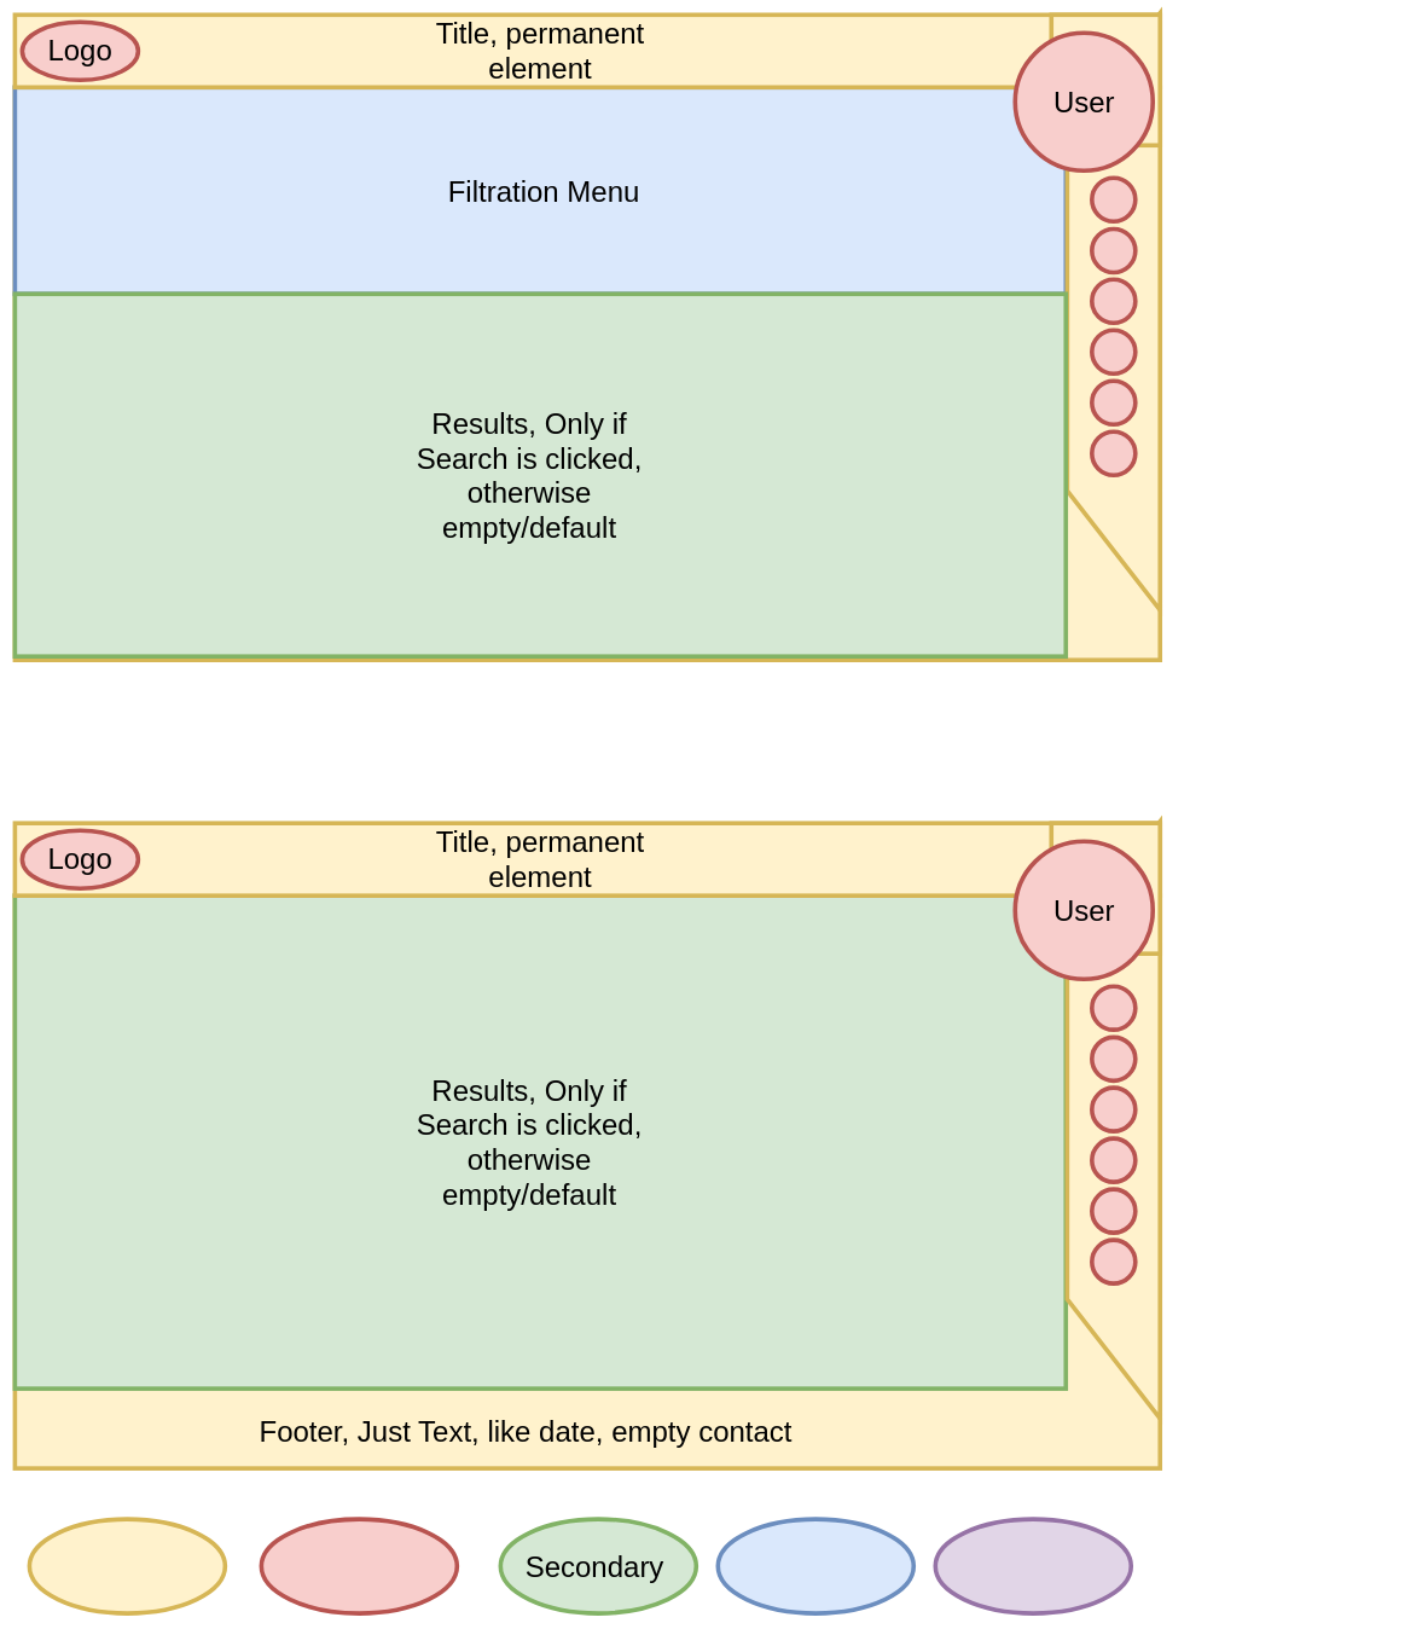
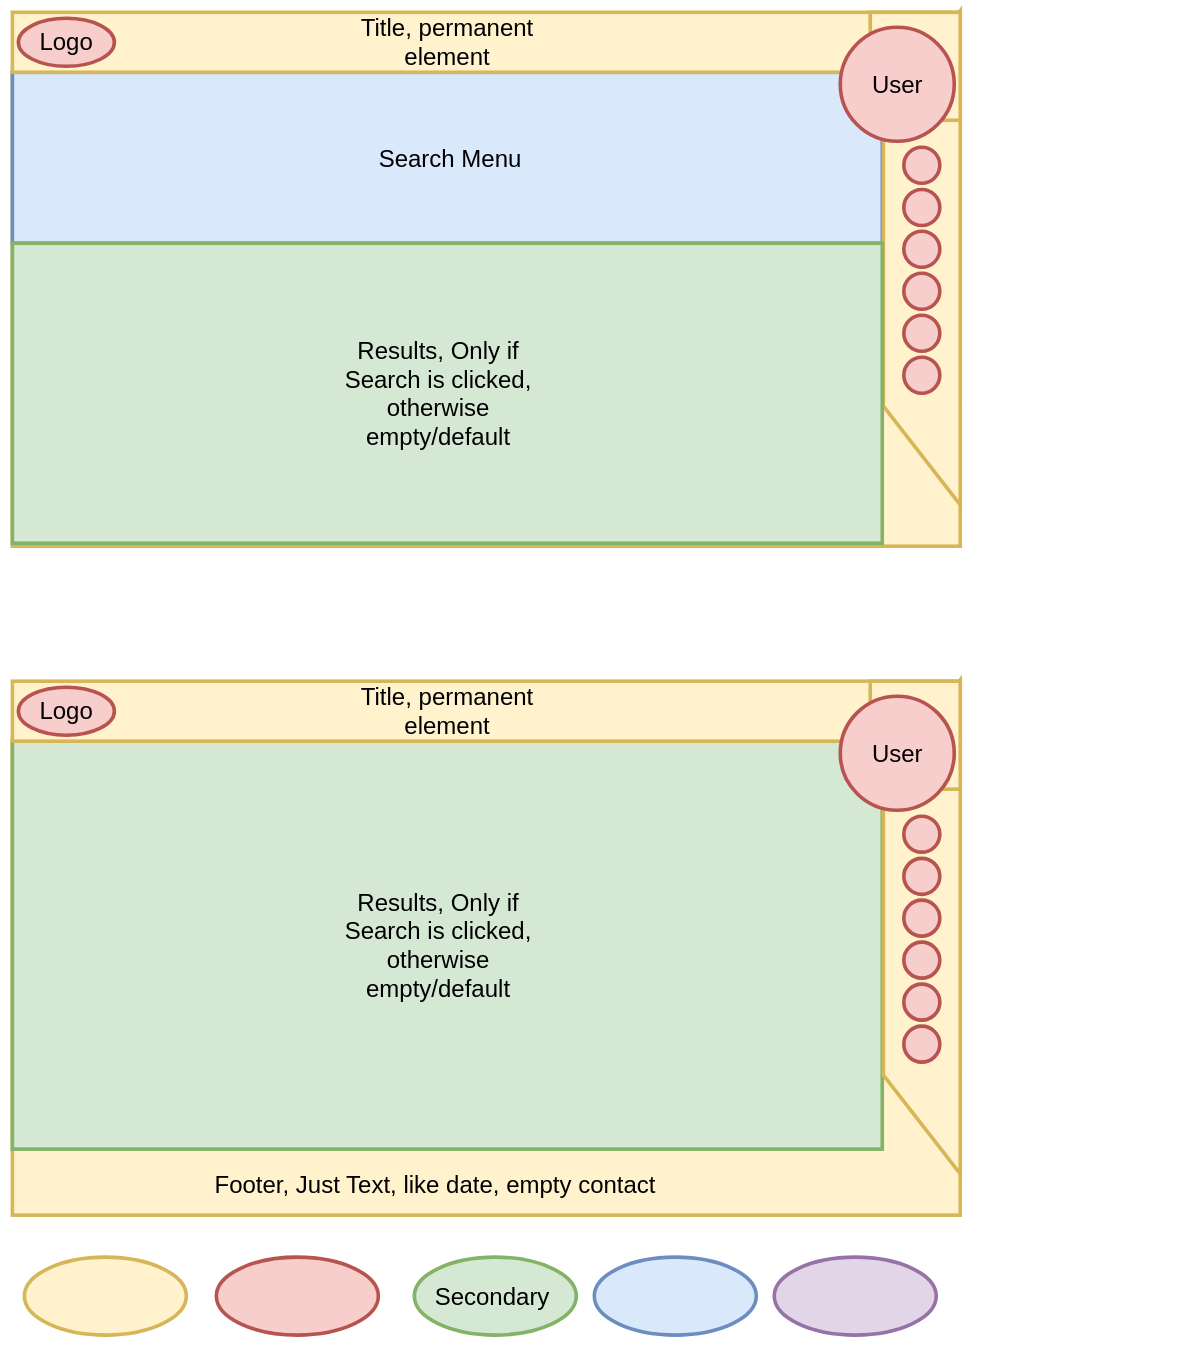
  <mxCell id="0" />
  <mxCell id="1" parent="0" />
  <mxCell id="2" value="" style="rounded=0;whiteSpace=wrap;html=1;strokeWidth=6;fillColor=#fff2cc;strokeColor=#d6b656;" vertex="1" parent="1"><mxGeometry x="20" y="1235" width="1580" height="790" as="geometry" /></mxCell>
  <mxCell id="3" value="" style="rounded=0;whiteSpace=wrap;html=1;strokeWidth=6;fillColor=#d5e8d4;strokeColor=#82b366;" vertex="1" parent="1"><mxGeometry x="20" y="1235" width="1450" height="680" as="geometry" /></mxCell>
  <mxCell id="4" value="" style="rounded=0;whiteSpace=wrap;html=1;strokeWidth=6;fillColor=#fff2cc;strokeColor=#d6b656;" vertex="1" parent="1"><mxGeometry x="20" y="120" width="1580" height="790" as="geometry" /></mxCell>
  <mxCell id="5" value="" style="rounded=0;whiteSpace=wrap;html=1;strokeWidth=6;fillColor=#dae8fc;strokeColor=#6c8ebf;" vertex="1" parent="1"><mxGeometry x="20" y="120" width="1450" height="285" as="geometry" /></mxCell>
  <mxCell id="6" value="" style="rounded=0;whiteSpace=wrap;html=1;strokeWidth=6;fillColor=#fff2cc;strokeColor=#d6b656;" vertex="1" parent="1"><mxGeometry x="20" y="20" width="1580" height="100" as="geometry" /></mxCell>
  <mxCell id="7" value="" style="shape=trapezoid;perimeter=trapezoidPerimeter;whiteSpace=wrap;html=1;rotation=-90;strokeWidth=6;fillColor=#fff2cc;strokeColor=#d6b656;" vertex="1" parent="1"><mxGeometry x="1124.06" y="365.32" width="823.75" height="128.13" as="geometry" /></mxCell>
  <mxCell id="8" value="" style="rounded=0;whiteSpace=wrap;html=1;direction=south;strokeWidth=6;fillColor=#fff2cc;strokeColor=#d6b656;" vertex="1" parent="1"><mxGeometry x="1450" y="20" width="150" height="180" as="geometry" /></mxCell>
  <mxCell id="9" value="" style="ellipse;whiteSpace=wrap;html=1;aspect=fixed;strokeWidth=6;fillColor=#f8cecc;strokeColor=#b85450;" vertex="1" parent="1"><mxGeometry x="1400" y="45" width="190" height="190" as="geometry" /></mxCell>
  <mxCell id="10" value="" style="ellipse;whiteSpace=wrap;html=1;aspect=fixed;strokeWidth=6;fillColor=#f8cecc;strokeColor=#b85450;" vertex="1" parent="1"><mxGeometry x="1505.93" y="245" width="60" height="60" as="geometry" /></mxCell>
  <mxCell id="11" value="" style="ellipse;whiteSpace=wrap;html=1;aspect=fixed;strokeWidth=6;fillColor=#f8cecc;strokeColor=#b85450;" vertex="1" parent="1"><mxGeometry x="1505.93" y="315.32" width="60" height="60" as="geometry" /></mxCell>
  <mxCell id="12" value="" style="ellipse;whiteSpace=wrap;html=1;aspect=fixed;strokeWidth=6;fillColor=#f8cecc;strokeColor=#b85450;" vertex="1" parent="1"><mxGeometry x="1505.93" y="385" width="60" height="60" as="geometry" /></mxCell>
  <mxCell id="13" value="" style="ellipse;whiteSpace=wrap;html=1;aspect=fixed;strokeWidth=6;fillColor=#f8cecc;strokeColor=#b85450;" vertex="1" parent="1"><mxGeometry x="1505.93" y="455" width="60" height="60" as="geometry" /></mxCell>
  <mxCell id="14" value="" style="ellipse;whiteSpace=wrap;html=1;aspect=fixed;strokeWidth=6;fillColor=#f8cecc;strokeColor=#b85450;" vertex="1" parent="1"><mxGeometry x="1505.93" y="525" width="60" height="60" as="geometry" /></mxCell>
  <mxCell id="15" value="" style="ellipse;whiteSpace=wrap;html=1;aspect=fixed;strokeWidth=6;fillColor=#f8cecc;strokeColor=#b85450;" vertex="1" parent="1"><mxGeometry x="1505.93" y="595" width="60" height="60" as="geometry" /></mxCell>
  <mxCell id="16" value="" style="ellipse;whiteSpace=wrap;html=1;strokeWidth=6;fillColor=#f8cecc;strokeColor=#b85450;" vertex="1" parent="1"><mxGeometry x="30" y="30" width="160" height="80" as="geometry" /></mxCell>
  <mxCell id="17" value="" style="rounded=0;whiteSpace=wrap;html=1;strokeWidth=6;fillColor=#d5e8d4;strokeColor=#82b366;" vertex="1" parent="1"><mxGeometry x="20" y="405" width="1450" height="500" as="geometry" /></mxCell>
- <mxCell id="18" value="Filtration Menu" style="text;html=1;strokeColor=none;fillColor=none;align=center;verticalAlign=middle;whiteSpace=wrap;rounded=0;fontSize=40;" vertex="1" parent="1"><mxGeometry x="550" y="223.75" width="400" height="77.5" as="geometry" /></mxCell>
+ <mxCell id="18" value="Search Menu" style="text;html=1;strokeColor=none;fillColor=none;align=center;verticalAlign=middle;whiteSpace=wrap;rounded=0;fontSize=40;" vertex="1" parent="1"><mxGeometry x="550" y="223.75" width="400" height="77.5" as="geometry" /></mxCell>
  <mxCell id="19" value="Results, Only if Search is clicked, otherwise empty/default" style="text;html=1;strokeColor=none;fillColor=none;align=center;verticalAlign=middle;whiteSpace=wrap;rounded=0;fontSize=40;" vertex="1" parent="1"><mxGeometry x="530" y="616.25" width="400" height="77.5" as="geometry" /></mxCell>
  <mxCell id="20" value="Logo" style="text;html=1;strokeColor=none;fillColor=none;align=center;verticalAlign=middle;whiteSpace=wrap;rounded=0;fontSize=40;" vertex="1" parent="1"><mxGeometry x="50" y="30" width="120" height="77.5" as="geometry" /></mxCell>
  <mxCell id="21" value="Title, permanent element" style="text;html=1;strokeColor=none;fillColor=none;align=center;verticalAlign=middle;whiteSpace=wrap;rounded=0;fontSize=40;" vertex="1" parent="1"><mxGeometry x="545" y="30" width="400" height="77.5" as="geometry" /></mxCell>
  <mxCell id="22" value="User" style="text;html=1;strokeColor=none;fillColor=none;align=center;verticalAlign=middle;whiteSpace=wrap;rounded=0;fontSize=40;" vertex="1" parent="1"><mxGeometry x="1422.5" y="101.25" width="145" height="77.5" as="geometry" /></mxCell>
  <mxCell id="23" value="" style="rounded=0;whiteSpace=wrap;html=1;strokeWidth=6;fillColor=#fff2cc;strokeColor=#d6b656;" vertex="1" parent="1"><mxGeometry x="20" y="1135" width="1580" height="100" as="geometry" /></mxCell>
  <mxCell id="24" value="" style="shape=trapezoid;perimeter=trapezoidPerimeter;whiteSpace=wrap;html=1;rotation=-90;strokeWidth=6;fillColor=#fff2cc;strokeColor=#d6b656;" vertex="1" parent="1"><mxGeometry x="1124.06" y="1480.32" width="823.75" height="128.13" as="geometry" /></mxCell>
  <mxCell id="25" value="" style="rounded=0;whiteSpace=wrap;html=1;direction=south;strokeWidth=6;fillColor=#fff2cc;strokeColor=#d6b656;" vertex="1" parent="1"><mxGeometry x="1450" y="1135" width="150" height="180" as="geometry" /></mxCell>
  <mxCell id="26" value="" style="ellipse;whiteSpace=wrap;html=1;aspect=fixed;strokeWidth=6;fillColor=#f8cecc;strokeColor=#b85450;" vertex="1" parent="1"><mxGeometry x="1400" y="1160" width="190" height="190" as="geometry" /></mxCell>
  <mxCell id="27" value="" style="ellipse;whiteSpace=wrap;html=1;aspect=fixed;strokeWidth=6;fillColor=#f8cecc;strokeColor=#b85450;" vertex="1" parent="1"><mxGeometry x="1505.93" y="1360" width="60" height="60" as="geometry" /></mxCell>
  <mxCell id="28" value="" style="ellipse;whiteSpace=wrap;html=1;aspect=fixed;strokeWidth=6;fillColor=#f8cecc;strokeColor=#b85450;" vertex="1" parent="1"><mxGeometry x="1505.93" y="1430.32" width="60" height="60" as="geometry" /></mxCell>
  <mxCell id="29" value="" style="ellipse;whiteSpace=wrap;html=1;aspect=fixed;strokeWidth=6;fillColor=#f8cecc;strokeColor=#b85450;" vertex="1" parent="1"><mxGeometry x="1505.93" y="1500" width="60" height="60" as="geometry" /></mxCell>
  <mxCell id="30" value="" style="ellipse;whiteSpace=wrap;html=1;aspect=fixed;strokeWidth=6;fillColor=#f8cecc;strokeColor=#b85450;" vertex="1" parent="1"><mxGeometry x="1505.93" y="1570" width="60" height="60" as="geometry" /></mxCell>
  <mxCell id="31" value="" style="ellipse;whiteSpace=wrap;html=1;aspect=fixed;strokeWidth=6;fillColor=#f8cecc;strokeColor=#b85450;" vertex="1" parent="1"><mxGeometry x="1505.93" y="1640" width="60" height="60" as="geometry" /></mxCell>
  <mxCell id="32" value="" style="ellipse;whiteSpace=wrap;html=1;aspect=fixed;strokeWidth=6;fillColor=#f8cecc;strokeColor=#b85450;" vertex="1" parent="1"><mxGeometry x="1505.93" y="1710" width="60" height="60" as="geometry" /></mxCell>
  <mxCell id="33" value="" style="ellipse;whiteSpace=wrap;html=1;strokeWidth=6;fillColor=#f8cecc;strokeColor=#b85450;" vertex="1" parent="1"><mxGeometry x="30" y="1145" width="160" height="80" as="geometry" /></mxCell>
  <mxCell id="34" value="Results, Only if Search is clicked, otherwise empty/default" style="text;html=1;strokeColor=none;fillColor=none;align=center;verticalAlign=middle;whiteSpace=wrap;rounded=0;fontSize=40;" vertex="1" parent="1"><mxGeometry x="530" y="1536.25" width="400" height="77.5" as="geometry" /></mxCell>
  <mxCell id="35" value="Logo" style="text;html=1;strokeColor=none;fillColor=none;align=center;verticalAlign=middle;whiteSpace=wrap;rounded=0;fontSize=40;" vertex="1" parent="1"><mxGeometry x="50" y="1145" width="120" height="77.5" as="geometry" /></mxCell>
  <mxCell id="36" value="Title, permanent element" style="text;html=1;strokeColor=none;fillColor=none;align=center;verticalAlign=middle;whiteSpace=wrap;rounded=0;fontSize=40;" vertex="1" parent="1"><mxGeometry x="545" y="1145" width="400" height="77.5" as="geometry" /></mxCell>
  <mxCell id="37" value="User" style="text;html=1;strokeColor=none;fillColor=none;align=center;verticalAlign=middle;whiteSpace=wrap;rounded=0;fontSize=40;" vertex="1" parent="1"><mxGeometry x="1422.5" y="1216.25" width="145" height="77.5" as="geometry" /></mxCell>
  <mxCell id="38" value="Footer, Just Text, like date, empty contact" style="text;html=1;strokeColor=none;fillColor=none;align=center;verticalAlign=middle;whiteSpace=wrap;rounded=0;fontSize=40;" vertex="1" parent="1"><mxGeometry x="330" y="1935" width="790" height="77.5" as="geometry" /></mxCell>
  <mxCell id="39" value="" style="ellipse;whiteSpace=wrap;html=1;strokeColor=#d6b656;strokeWidth=6;fontSize=40;fillColor=#fff2cc;" vertex="1" parent="1"><mxGeometry x="40" y="2095" width="270" height="130" as="geometry" /></mxCell>
  <mxCell id="40" value="" style="ellipse;whiteSpace=wrap;html=1;strokeColor=#b85450;strokeWidth=6;fontSize=40;fillColor=#f8cecc;" vertex="1" parent="1"><mxGeometry x="360" y="2095" width="270" height="130" as="geometry" /></mxCell>
  <mxCell id="41" value="" style="ellipse;whiteSpace=wrap;html=1;strokeColor=#82b366;strokeWidth=6;fontSize=40;fillColor=#d5e8d4;" vertex="1" parent="1"><mxGeometry x="690" y="2095" width="270" height="130" as="geometry" /></mxCell>
  <mxCell id="42" value="" style="ellipse;whiteSpace=wrap;html=1;strokeColor=#6c8ebf;strokeWidth=6;fontSize=40;fillColor=#dae8fc;" vertex="1" parent="1"><mxGeometry x="990" y="2095" width="270" height="130" as="geometry" /></mxCell>
  <mxCell id="43" value="" style="ellipse;whiteSpace=wrap;html=1;strokeColor=#9673a6;strokeWidth=6;fontSize=40;fillColor=#e1d5e7;" vertex="1" parent="1"><mxGeometry x="1290" y="2095" width="270" height="130" as="geometry" /></mxCell>
  <mxCell id="44" value="Secondary" style="text;html=1;strokeColor=none;fillColor=none;align=center;verticalAlign=middle;whiteSpace=wrap;rounded=0;fontSize=40;" vertex="1" parent="1"><mxGeometry x="720" y="2105" width="200" height="110" as="geometry" /></mxCell>
